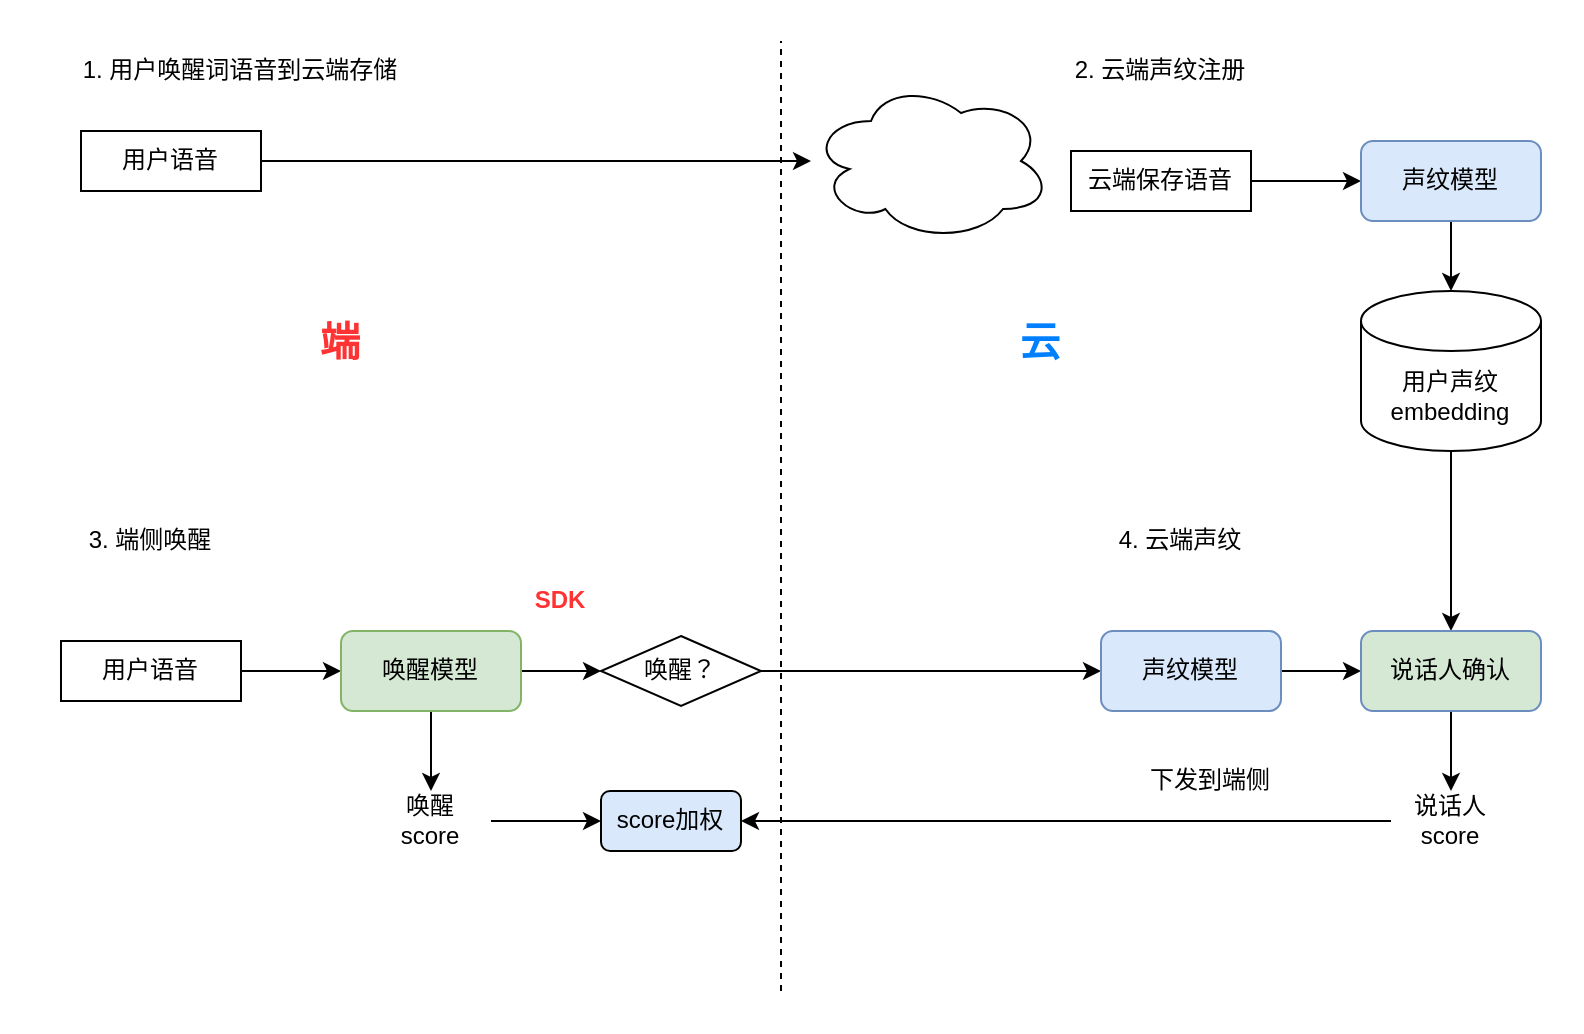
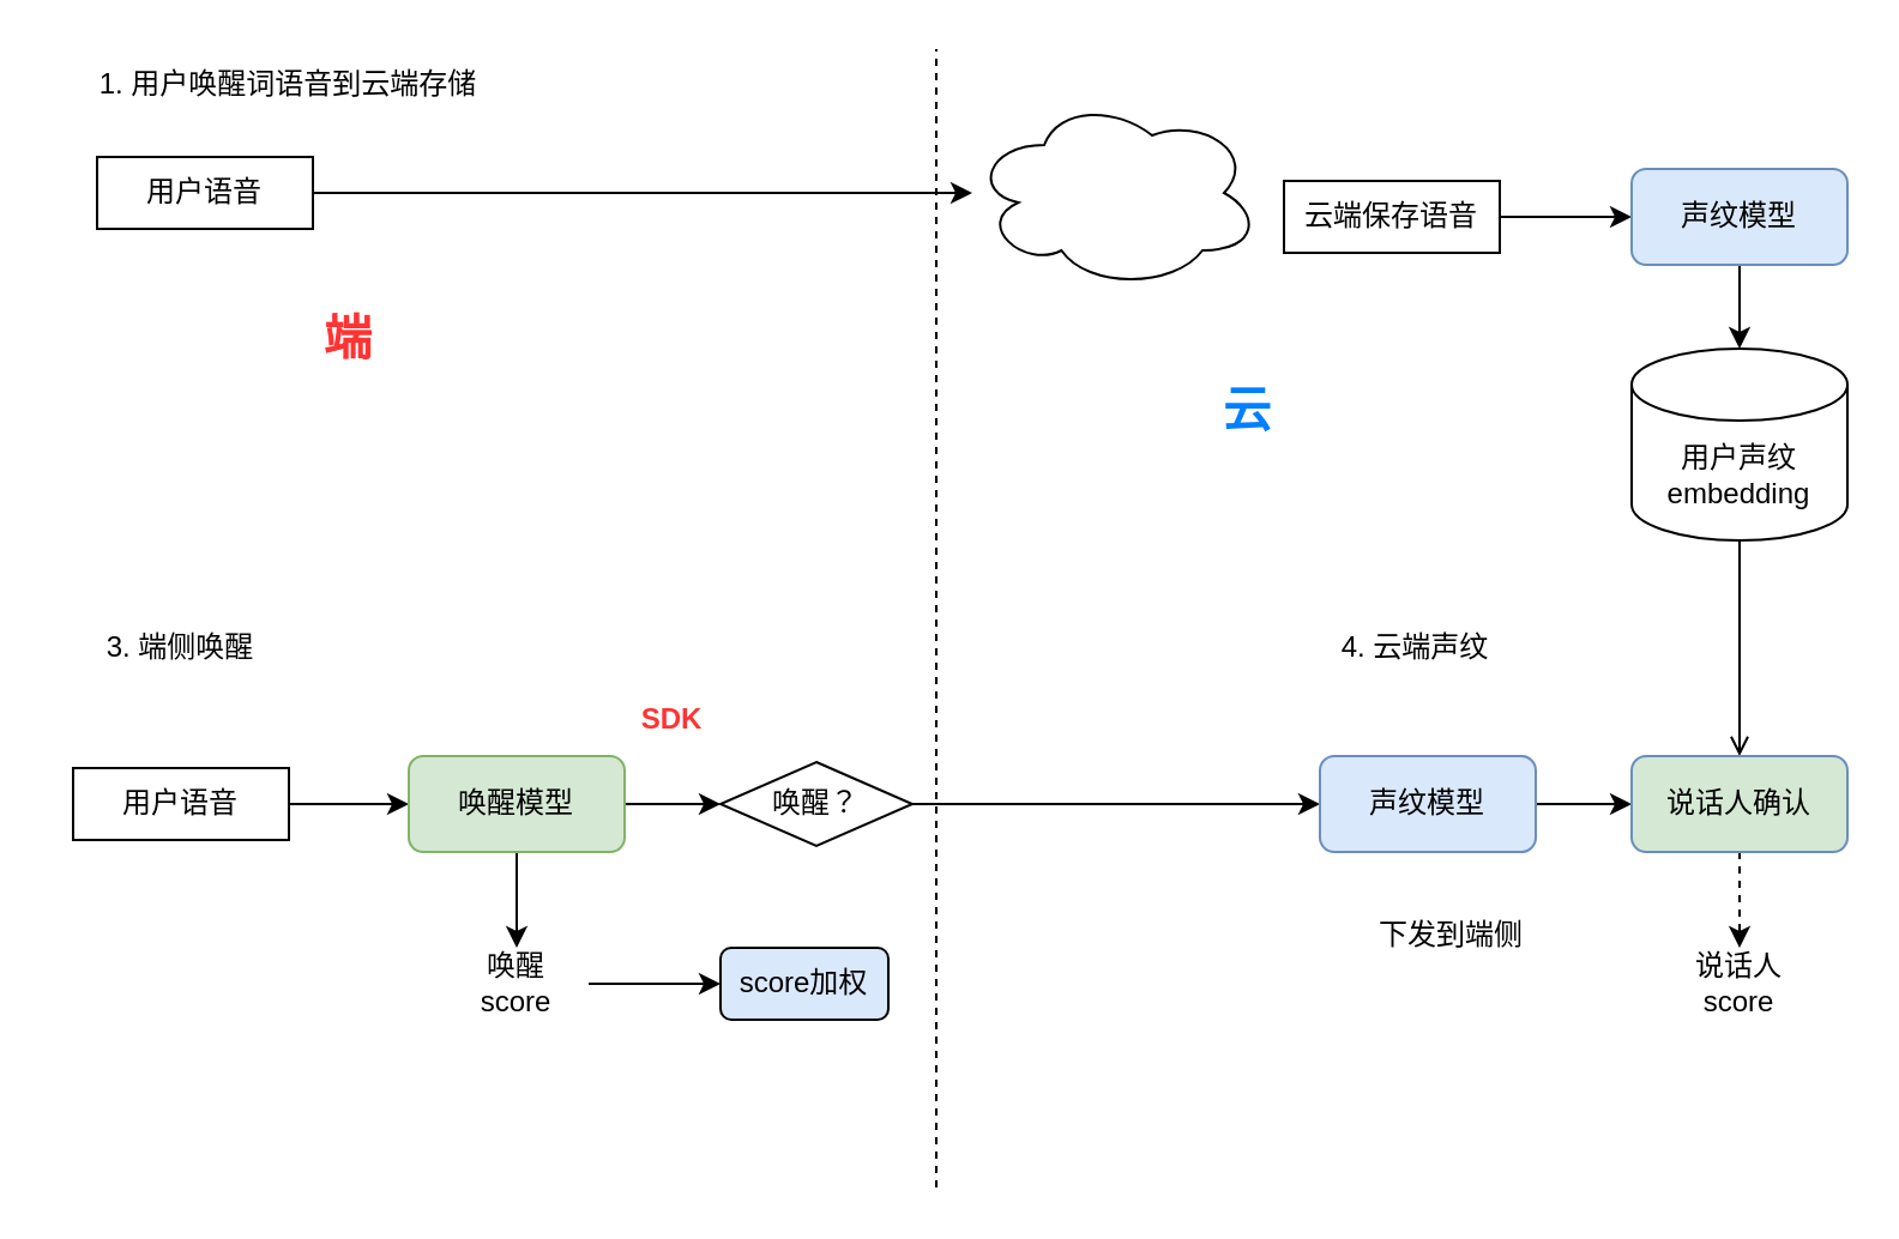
  <mxCell id="0" />
  <mxCell id="1" parent="0" />
  <mxCell id="2" value="" style="edgeStyle=orthogonalEdgeStyle;rounded=0;orthogonalLoop=1;jettySize=auto;html=1;" edge="1" parent="1" source="3" target="4"><mxGeometry relative="1" as="geometry" /></mxCell>
  <mxCell id="3" value="用户语音" style="rounded=0;whiteSpace=wrap;html=1;" vertex="1" parent="1"><mxGeometry x="40" y="65" width="90" height="30" as="geometry" /></mxCell>
  <mxCell id="4" value="" style="ellipse;shape=cloud;whiteSpace=wrap;html=1;" vertex="1" parent="1"><mxGeometry x="405" y="40" width="120" height="80" as="geometry" /></mxCell>
  <mxCell id="5" value="1. 用户唤醒词语音到云端存储" style="text;html=1;align=center;verticalAlign=middle;whiteSpace=wrap;rounded=0;" vertex="1" parent="1"><mxGeometry x="30" y="20" width="180" height="30" as="geometry" /></mxCell>
- <mxCell id="6" value="2. 云端声纹注册" style="text;html=1;align=center;verticalAlign=middle;whiteSpace=wrap;rounded=0;" vertex="1" parent="1"><mxGeometry x="525" y="20" width="110" height="30" as="geometry" /></mxCell>
  <mxCell id="7" value="" style="edgeStyle=orthogonalEdgeStyle;rounded=0;orthogonalLoop=1;jettySize=auto;html=1;" edge="1" parent="1" source="8" target="10"><mxGeometry relative="1" as="geometry" /></mxCell>
  <mxCell id="8" value="云端保存语音" style="rounded=0;whiteSpace=wrap;html=1;" vertex="1" parent="1"><mxGeometry x="535" y="75" width="90" height="30" as="geometry" /></mxCell>
  <mxCell id="9" value="" style="edgeStyle=orthogonalEdgeStyle;rounded=0;orthogonalLoop=1;jettySize=auto;html=1;" edge="1" parent="1" source="10" target="12"><mxGeometry relative="1" as="geometry" /></mxCell>
  <mxCell id="10" value="声纹模型" style="rounded=1;whiteSpace=wrap;html=1;fillColor=#dae8fc;strokeColor=#6c8ebf;" vertex="1" parent="1"><mxGeometry x="680" y="70" width="90" height="40" as="geometry" /></mxCell>
- <mxCell id="11" value="" style="edgeStyle=orthogonalEdgeStyle;rounded=0;orthogonalLoop=1;jettySize=auto;html=1;" edge="1" parent="1" source="12" target="24"><mxGeometry relative="1" as="geometry" /></mxCell>
+ <mxCell id="11" value="" style="edgeStyle=orthogonalEdgeStyle;rounded=0;orthogonalLoop=1;jettySize=auto;html=1;endArrow=open;" edge="1" parent="1" source="12" target="24"><mxGeometry relative="1" as="geometry" /></mxCell>
  <mxCell id="12" value="用户声纹embedding" style="shape=cylinder3;whiteSpace=wrap;html=1;boundedLbl=1;backgroundOutline=1;size=15;" vertex="1" parent="1"><mxGeometry x="680" y="145" width="90" height="80" as="geometry" /></mxCell>
  <mxCell id="13" value="3. 端侧唤醒" style="text;html=1;align=center;verticalAlign=middle;whiteSpace=wrap;rounded=0;" vertex="1" parent="1"><mxGeometry x="20" y="255" width="110" height="30" as="geometry" /></mxCell>
  <mxCell id="14" value="" style="edgeStyle=orthogonalEdgeStyle;rounded=0;orthogonalLoop=1;jettySize=auto;html=1;" edge="1" parent="1" source="15" target="18"><mxGeometry relative="1" as="geometry" /></mxCell>
  <mxCell id="15" value="用户语音" style="rounded=0;whiteSpace=wrap;html=1;" vertex="1" parent="1"><mxGeometry x="30" y="320" width="90" height="30" as="geometry" /></mxCell>
  <mxCell id="16" value="" style="edgeStyle=orthogonalEdgeStyle;rounded=0;orthogonalLoop=1;jettySize=auto;html=1;" edge="1" parent="1" source="18" target="20"><mxGeometry relative="1" as="geometry" /></mxCell>
  <mxCell id="17" value="" style="edgeStyle=orthogonalEdgeStyle;rounded=0;orthogonalLoop=1;jettySize=auto;html=1;" edge="1" parent="1" source="18" target="28"><mxGeometry relative="1" as="geometry" /></mxCell>
  <mxCell id="18" value="唤醒模型" style="rounded=1;whiteSpace=wrap;html=1;fillColor=#d5e8d4;strokeColor=#82b366;" vertex="1" parent="1"><mxGeometry x="170" y="315" width="90" height="40" as="geometry" /></mxCell>
  <mxCell id="19" value="" style="edgeStyle=orthogonalEdgeStyle;rounded=0;orthogonalLoop=1;jettySize=auto;html=1;" edge="1" parent="1" source="20" target="22"><mxGeometry relative="1" as="geometry" /></mxCell>
  <mxCell id="20" value="唤醒？" style="rhombus;whiteSpace=wrap;html=1;" vertex="1" parent="1"><mxGeometry x="300" y="317.5" width="80" height="35" as="geometry" /></mxCell>
  <mxCell id="21" value="" style="edgeStyle=orthogonalEdgeStyle;rounded=0;orthogonalLoop=1;jettySize=auto;html=1;" edge="1" parent="1" source="22" target="24"><mxGeometry relative="1" as="geometry" /></mxCell>
  <mxCell id="22" value="声纹模型" style="rounded=1;whiteSpace=wrap;html=1;fillColor=#dae8fc;strokeColor=#6c8ebf;" vertex="1" parent="1"><mxGeometry x="550" y="315" width="90" height="40" as="geometry" /></mxCell>
- <mxCell id="23" value="" style="edgeStyle=orthogonalEdgeStyle;rounded=0;orthogonalLoop=1;jettySize=auto;html=1;" edge="1" parent="1" source="24" target="26"><mxGeometry relative="1" as="geometry" /></mxCell>
+ <mxCell id="23" value="" style="edgeStyle=orthogonalEdgeStyle;rounded=0;orthogonalLoop=1;jettySize=auto;html=1;dashed=1;" edge="1" parent="1" source="24" target="26"><mxGeometry relative="1" as="geometry" /></mxCell>
  <mxCell id="24" value="说话人确认" style="rounded=1;whiteSpace=wrap;html=1;fillColor=#d5e8d4;strokeColor=#6c8ebf;" vertex="1" parent="1"><mxGeometry x="680" y="315" width="90" height="40" as="geometry" /></mxCell>
- <mxCell id="25" style="edgeStyle=orthogonalEdgeStyle;rounded=0;orthogonalLoop=1;jettySize=auto;html=1;exitX=0;exitY=0.5;exitDx=0;exitDy=0;" edge="1" parent="1" source="26" target="29"><mxGeometry relative="1" as="geometry" /></mxCell>
  <mxCell id="26" value="说话人score" style="text;html=1;align=center;verticalAlign=middle;whiteSpace=wrap;rounded=0;" vertex="1" parent="1"><mxGeometry x="695" y="395" width="60" height="30" as="geometry" /></mxCell>
  <mxCell id="27" value="" style="edgeStyle=orthogonalEdgeStyle;rounded=0;orthogonalLoop=1;jettySize=auto;html=1;" edge="1" parent="1" source="28" target="29"><mxGeometry relative="1" as="geometry" /></mxCell>
  <mxCell id="28" value="唤醒&lt;div&gt;score&lt;/div&gt;" style="text;html=1;align=center;verticalAlign=middle;whiteSpace=wrap;rounded=0;" vertex="1" parent="1"><mxGeometry x="185" y="395" width="60" height="30" as="geometry" /></mxCell>
  <mxCell id="29" value="score加权" style="rounded=1;whiteSpace=wrap;html=1;fillColor=#dae8fc;" vertex="1" parent="1"><mxGeometry x="300" y="395" width="70" height="30" as="geometry" /></mxCell>
  <mxCell id="30" value="&lt;b&gt;&lt;font color=&quot;#ff3333&quot;&gt;SDK&lt;/font&gt;&lt;/b&gt;" style="text;html=1;align=center;verticalAlign=middle;whiteSpace=wrap;rounded=0;" vertex="1" parent="1"><mxGeometry x="250" y="285" width="60" height="30" as="geometry" /></mxCell>
  <mxCell id="31" value="下发到端侧" style="text;html=1;align=center;verticalAlign=middle;whiteSpace=wrap;rounded=0;" vertex="1" parent="1"><mxGeometry x="570" y="375" width="70" height="30" as="geometry" /></mxCell>
  <mxCell id="32" value="4. 云端声纹" style="text;html=1;align=center;verticalAlign=middle;whiteSpace=wrap;rounded=0;" vertex="1" parent="1"><mxGeometry x="535" y="255" width="110" height="30" as="geometry" /></mxCell>
  <mxCell id="33" value="" style="endArrow=none;dashed=1;html=1;rounded=0;" edge="1" parent="1"><mxGeometry width="50" height="50" relative="1" as="geometry"><mxPoint x="390" y="495" as="sourcePoint" /><mxPoint x="390" y="20" as="targetPoint" /></mxGeometry></mxCell>
- <mxCell id="34" value="&lt;b&gt;&lt;font color=&quot;#ff3333&quot; style=&quot;font-size: 20px;&quot;&gt;端&lt;/font&gt;&lt;/b&gt;" style="text;html=1;align=center;verticalAlign=middle;whiteSpace=wrap;rounded=0;" vertex="1" parent="1"><mxGeometry x="140" y="155" width="60" height="30" as="geometry" /></mxCell>
+ <mxCell id="34" value="&lt;b&gt;&lt;font color=&quot;#ff3333&quot; style=&quot;font-size: 20px;&quot;&gt;端&lt;/font&gt;&lt;/b&gt;" style="text;html=1;align=center;verticalAlign=middle;whiteSpace=wrap;rounded=0;" vertex="1" parent="1"><mxGeometry x="115" y="125" width="60" height="30" as="geometry" /></mxCell>
  <mxCell id="35" value="&lt;b&gt;&lt;font color=&quot;#007fff&quot; style=&quot;font-size: 20px;&quot;&gt;云&lt;/font&gt;&lt;/b&gt;" style="text;html=1;align=center;verticalAlign=middle;whiteSpace=wrap;rounded=0;" vertex="1" parent="1"><mxGeometry x="490" y="155" width="60" height="30" as="geometry" /></mxCell>
